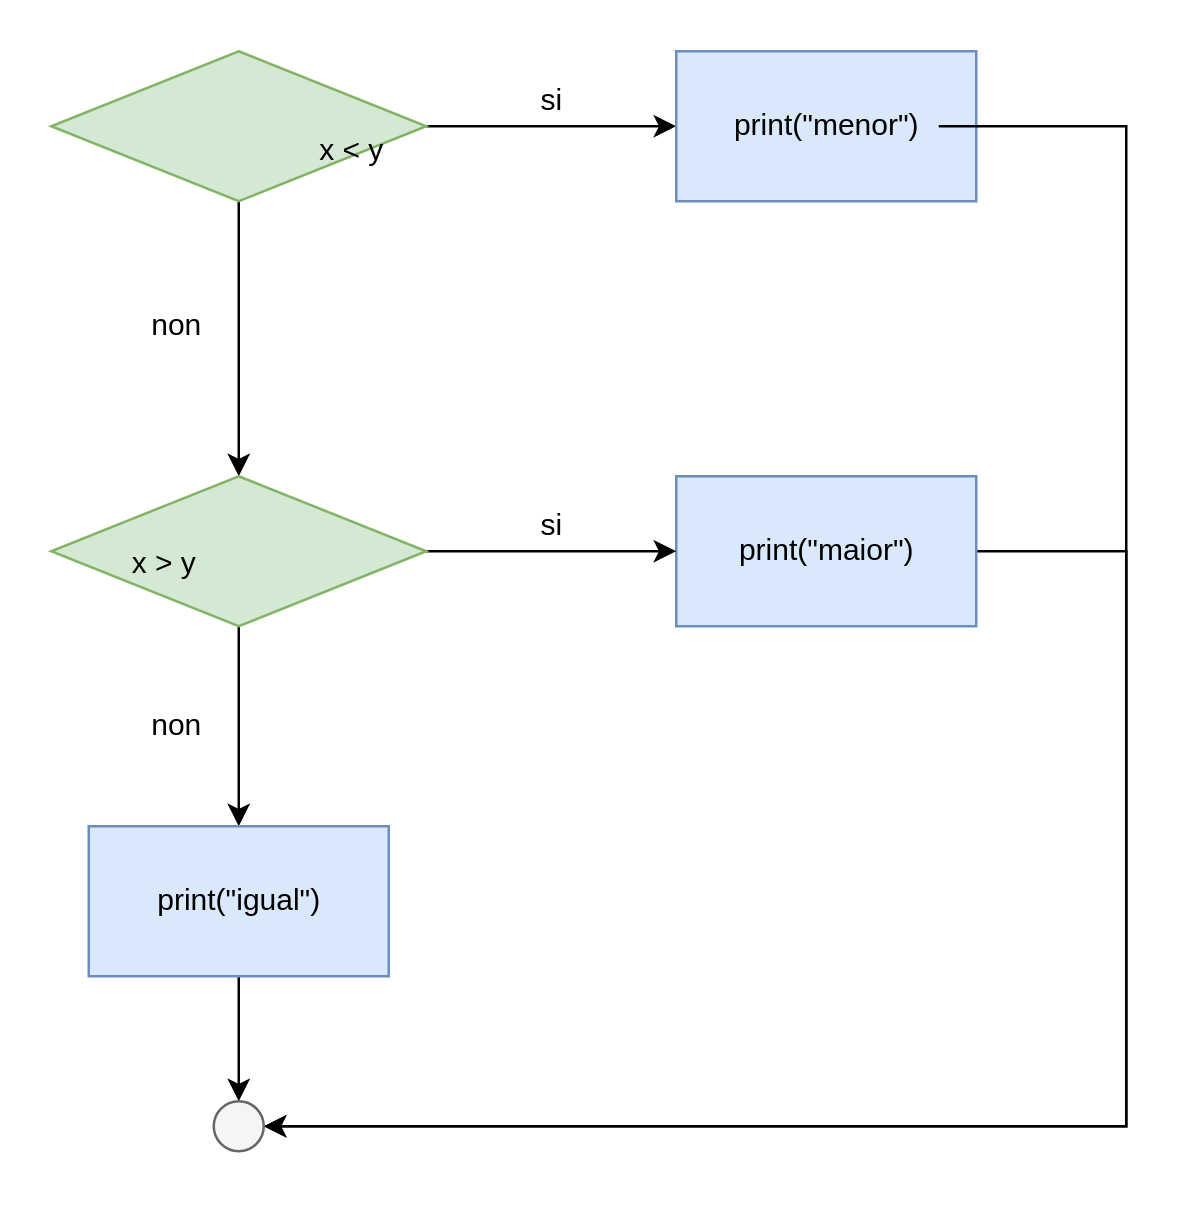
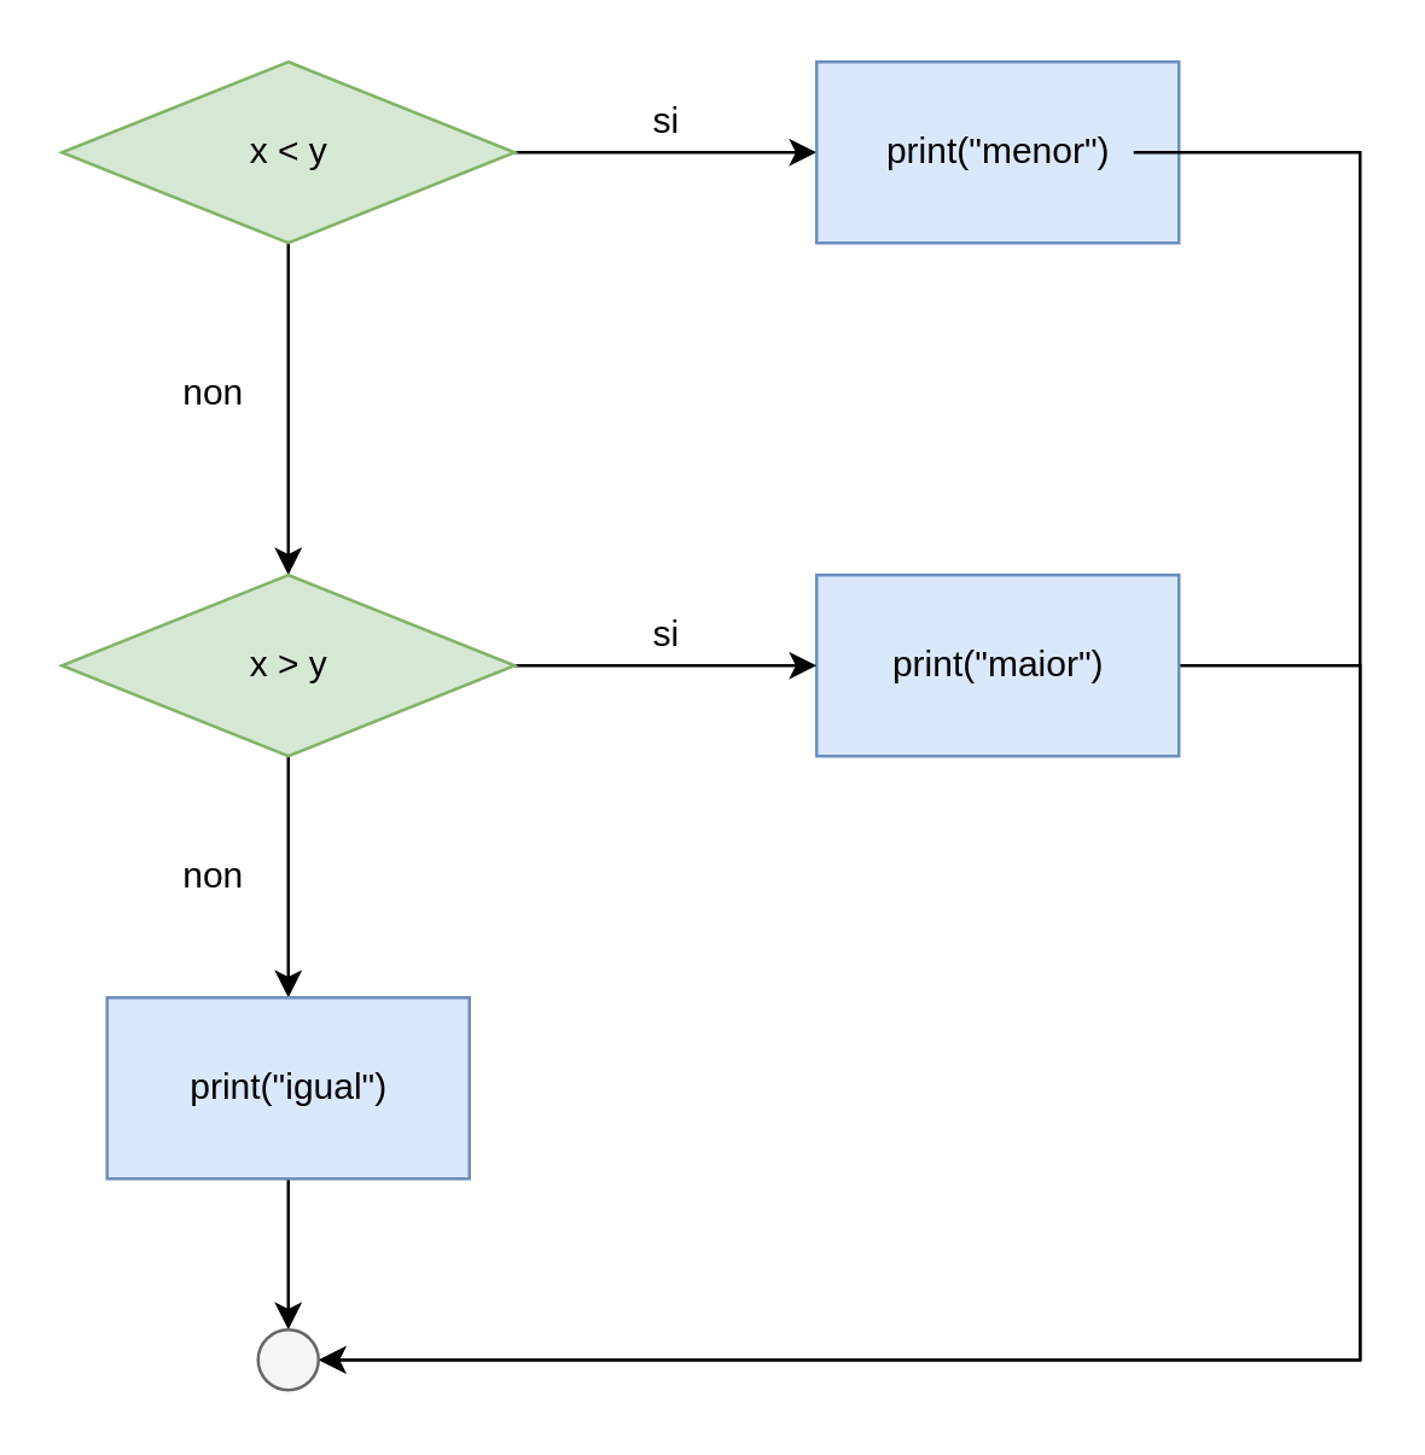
  <mxCell id="0" />
  <mxCell id="1" parent="0" />
  <mxCell id="2" style="edgeStyle=orthogonalEdgeStyle;rounded=0;orthogonalLoop=1;jettySize=auto;html=1;entryX=0.5;entryY=0;entryDx=0;entryDy=0;" parent="1" source="4" target="14" edge="1"><mxGeometry relative="1" as="geometry" /></mxCell>
  <mxCell id="3" style="edgeStyle=orthogonalEdgeStyle;rounded=0;orthogonalLoop=1;jettySize=auto;html=1;entryX=0;entryY=0.5;entryDx=0;entryDy=0;" parent="1" source="4" target="9" edge="1"><mxGeometry relative="1" as="geometry" /></mxCell>
  <mxCell id="4" value="" style="rhombus;whiteSpace=wrap;html=1;fillColor=#d5e8d4;strokeColor=#82b366;" parent="1" vertex="1"><mxGeometry x="20" y="20" width="150" height="60" as="geometry" /></mxCell>
  <mxCell id="5" style="edgeStyle=orthogonalEdgeStyle;rounded=0;orthogonalLoop=1;jettySize=auto;html=1;entryX=1;entryY=0.5;entryDx=0;entryDy=0;" edge="1" parent="1" source="6" target="23"><mxGeometry relative="1" as="geometry"><Array as="points"><mxPoint x="450" y="220" /><mxPoint x="450" y="450" /></Array></mxGeometry></mxCell>
  <mxCell id="6" value="" style="rounded=0;whiteSpace=wrap;html=1;fillColor=#dae8fc;strokeColor=#6c8ebf;" parent="1" vertex="1"><mxGeometry x="270" y="190" width="120" height="60" as="geometry" /></mxCell>
- <mxCell id="7" value="x &amp;lt; y" style="text;html=1;resizable=0;autosize=1;align=center;verticalAlign=middle;points=[];fillColor=none;strokeColor=none;rounded=0;" parent="1" vertex="1"><mxGeometry x="120" y="50" width="40" height="20" as="geometry" /></mxCell>
+ <mxCell id="7" value="x &amp;lt; y" style="text;html=1;resizable=0;autosize=1;align=center;verticalAlign=middle;points=[];fillColor=none;strokeColor=none;rounded=0;" parent="1" vertex="1"><mxGeometry x="75" y="40" width="40" height="20" as="geometry" /></mxCell>
  <mxCell id="8" value="print(&quot;maior&quot;)" style="text;html=1;resizable=0;autosize=1;align=center;verticalAlign=middle;points=[];fillColor=none;strokeColor=none;rounded=0;" parent="1" vertex="1"><mxGeometry x="285" y="210" width="90" height="20" as="geometry" /></mxCell>
  <mxCell id="9" value="" style="rounded=0;whiteSpace=wrap;html=1;fillColor=#dae8fc;strokeColor=#6c8ebf;" parent="1" vertex="1"><mxGeometry x="270" y="20" width="120" height="60" as="geometry" /></mxCell>
  <mxCell id="10" style="edgeStyle=orthogonalEdgeStyle;rounded=0;orthogonalLoop=1;jettySize=auto;html=1;entryX=1;entryY=0.5;entryDx=0;entryDy=0;" edge="1" parent="1" source="11" target="23"><mxGeometry relative="1" as="geometry"><Array as="points"><mxPoint x="450" y="50" /><mxPoint x="450" y="450" /></Array></mxGeometry></mxCell>
  <mxCell id="11" value="print(&quot;menor&quot;)" style="text;html=1;resizable=0;autosize=1;align=center;verticalAlign=middle;points=[];fillColor=none;strokeColor=none;rounded=0;" parent="1" vertex="1"><mxGeometry x="285" y="40" width="90" height="20" as="geometry" /></mxCell>
  <mxCell id="12" style="edgeStyle=orthogonalEdgeStyle;rounded=0;orthogonalLoop=1;jettySize=auto;html=1;entryX=0;entryY=0.5;entryDx=0;entryDy=0;" parent="1" source="14" target="6" edge="1"><mxGeometry relative="1" as="geometry" /></mxCell>
  <mxCell id="13" style="edgeStyle=orthogonalEdgeStyle;rounded=0;orthogonalLoop=1;jettySize=auto;html=1;entryX=0.5;entryY=0;entryDx=0;entryDy=0;" parent="1" source="14" target="17" edge="1"><mxGeometry relative="1" as="geometry" /></mxCell>
  <mxCell id="14" value="" style="rhombus;whiteSpace=wrap;html=1;fillColor=#d5e8d4;strokeColor=#82b366;" parent="1" vertex="1"><mxGeometry x="20" y="190" width="150" height="60" as="geometry" /></mxCell>
- <mxCell id="15" value="x &amp;gt; y" style="text;html=1;resizable=0;autosize=1;align=center;verticalAlign=middle;points=[];fillColor=none;strokeColor=none;rounded=0;" parent="1" vertex="1"><mxGeometry x="45" y="215" width="40" height="20" as="geometry" /></mxCell>
+ <mxCell id="15" value="x &amp;gt; y" style="text;html=1;resizable=0;autosize=1;align=center;verticalAlign=middle;points=[];fillColor=none;strokeColor=none;rounded=0;" parent="1" vertex="1"><mxGeometry x="75" y="210" width="40" height="20" as="geometry" /></mxCell>
  <mxCell id="16" style="edgeStyle=orthogonalEdgeStyle;rounded=0;orthogonalLoop=1;jettySize=auto;html=1;entryX=0.5;entryY=0;entryDx=0;entryDy=0;" edge="1" parent="1" source="17" target="23"><mxGeometry relative="1" as="geometry" /></mxCell>
  <mxCell id="17" value="" style="rounded=0;whiteSpace=wrap;html=1;fillColor=#dae8fc;strokeColor=#6c8ebf;" parent="1" vertex="1"><mxGeometry x="35" y="330" width="120" height="60" as="geometry" /></mxCell>
  <mxCell id="18" value="print(&quot;igual&quot;)" style="text;html=1;resizable=0;autosize=1;align=center;verticalAlign=middle;points=[];fillColor=none;strokeColor=none;rounded=0;" parent="1" vertex="1"><mxGeometry x="55" y="350" width="80" height="20" as="geometry" /></mxCell>
  <mxCell id="19" value="si" style="text;html=1;resizable=0;autosize=1;align=center;verticalAlign=middle;points=[];fillColor=none;strokeColor=none;rounded=0;" parent="1" vertex="1"><mxGeometry x="210" y="30" width="20" height="20" as="geometry" /></mxCell>
  <mxCell id="20" value="si" style="text;html=1;resizable=0;autosize=1;align=center;verticalAlign=middle;points=[];fillColor=none;strokeColor=none;rounded=0;" parent="1" vertex="1"><mxGeometry x="210" y="200" width="20" height="20" as="geometry" /></mxCell>
  <mxCell id="21" value="non" style="text;html=1;resizable=0;autosize=1;align=center;verticalAlign=middle;points=[];fillColor=none;strokeColor=none;rounded=0;" parent="1" vertex="1"><mxGeometry x="50" y="120" width="40" height="20" as="geometry" /></mxCell>
  <mxCell id="22" value="non" style="text;html=1;resizable=0;autosize=1;align=center;verticalAlign=middle;points=[];fillColor=none;strokeColor=none;rounded=0;" parent="1" vertex="1"><mxGeometry x="50" y="280" width="40" height="20" as="geometry" /></mxCell>
  <mxCell id="23" value="" style="ellipse;whiteSpace=wrap;html=1;fillColor=#f5f5f5;strokeColor=#666666;fontColor=#333333;" vertex="1" parent="1"><mxGeometry x="85" y="440" width="20" height="20" as="geometry" /></mxCell>
